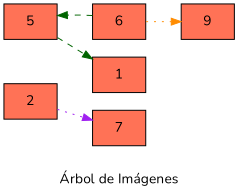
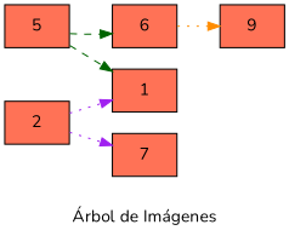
  digraph {
    fontname=Nunito
    label="Árbol de Imágenes"
    rankdir=LR
    node [fillcolor=coral1 fontname=Nunito shape=box style=filled]
    edge [color=darkgreen fontname=Nunito style=dotted]
    n1 [label=5]
    n2 [label=6]
    n3 [label=1]
    n4 [label=2]
    n5 [label=7]
    n6 [label=9]
-   n2 -> n1 [style=dashed]
+   n1 -> n2 [style=dashed]
    n1 -> n3 [style=dashed]
    n2 -> n6 [color=darkorange]
+   n4 -> n3 [color=purple]
    n4 -> n5 [color=purple]
  }
